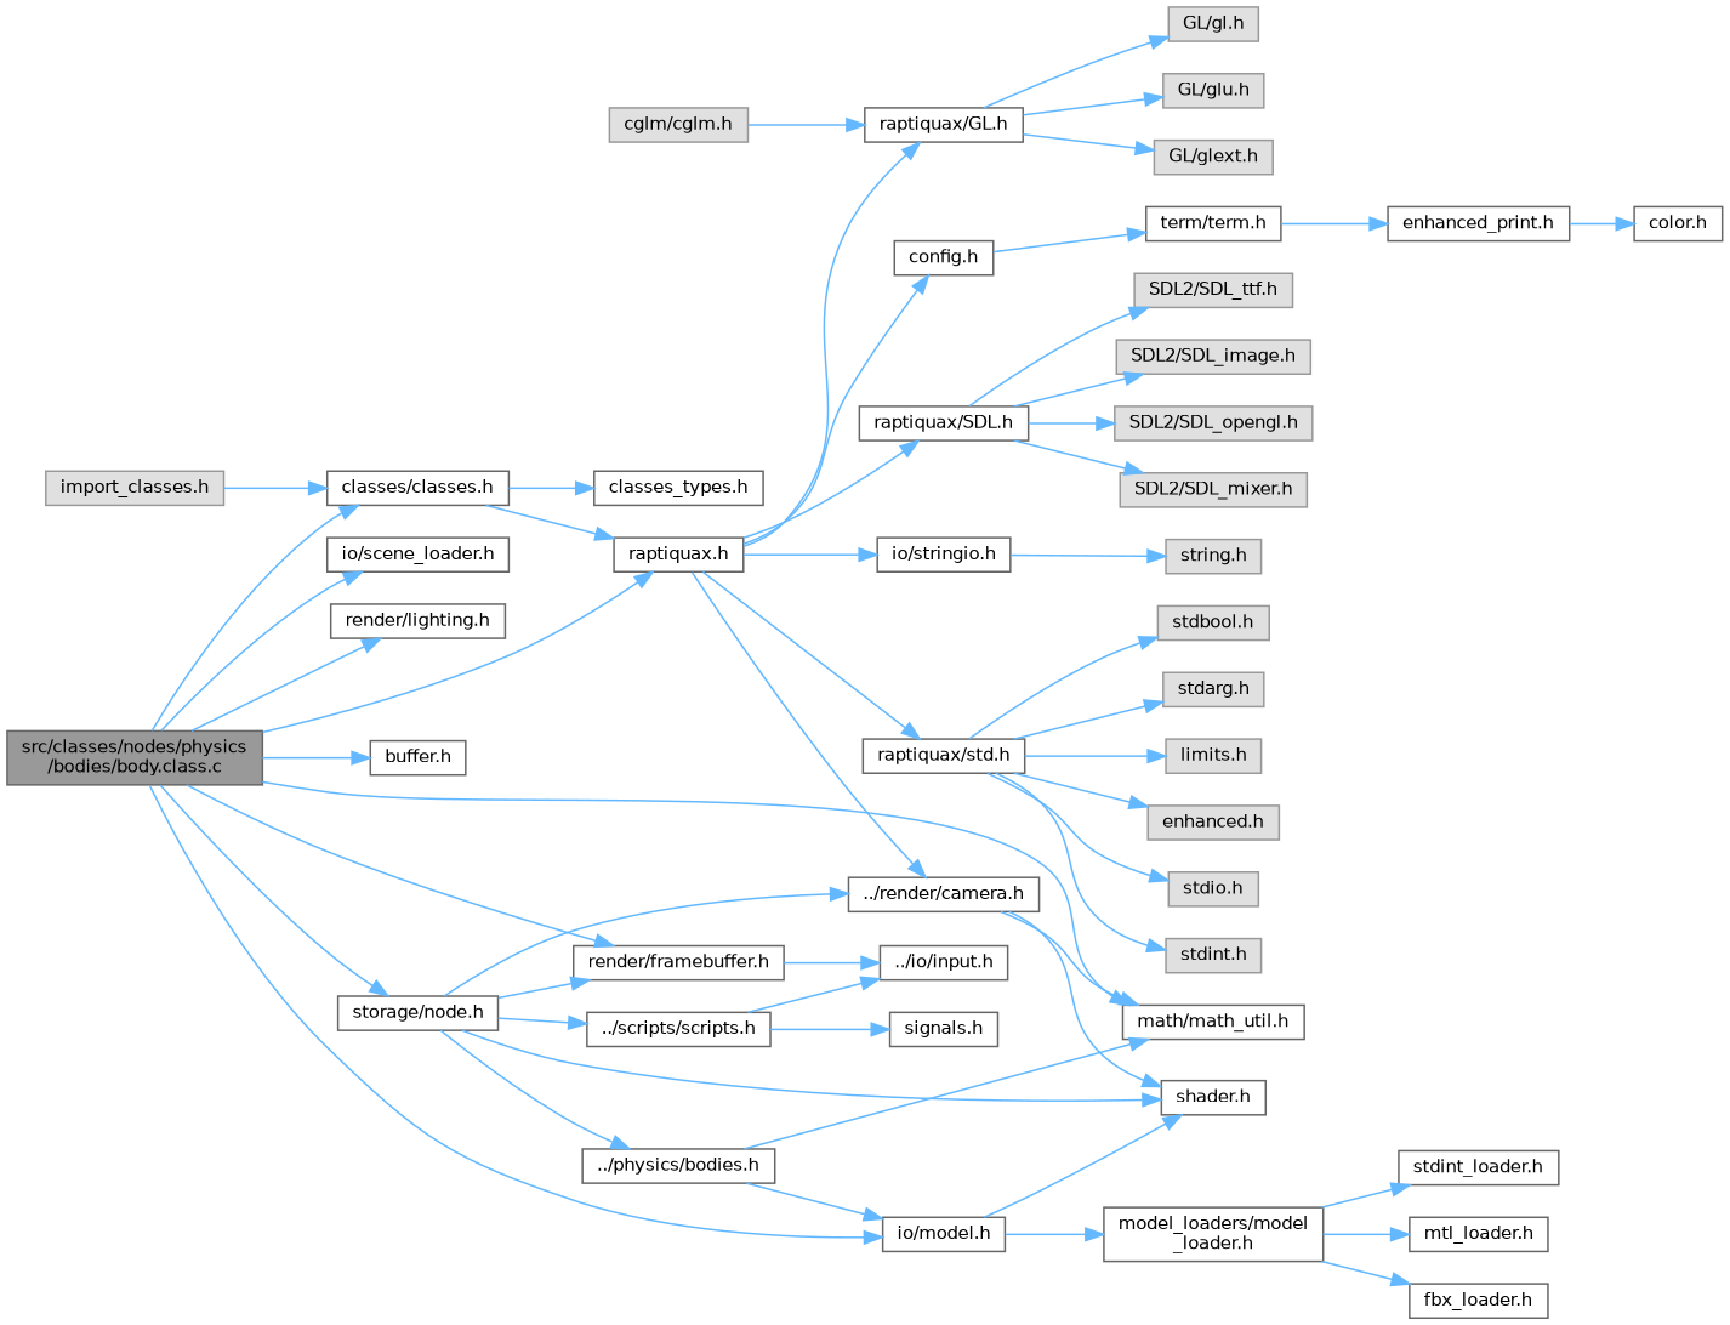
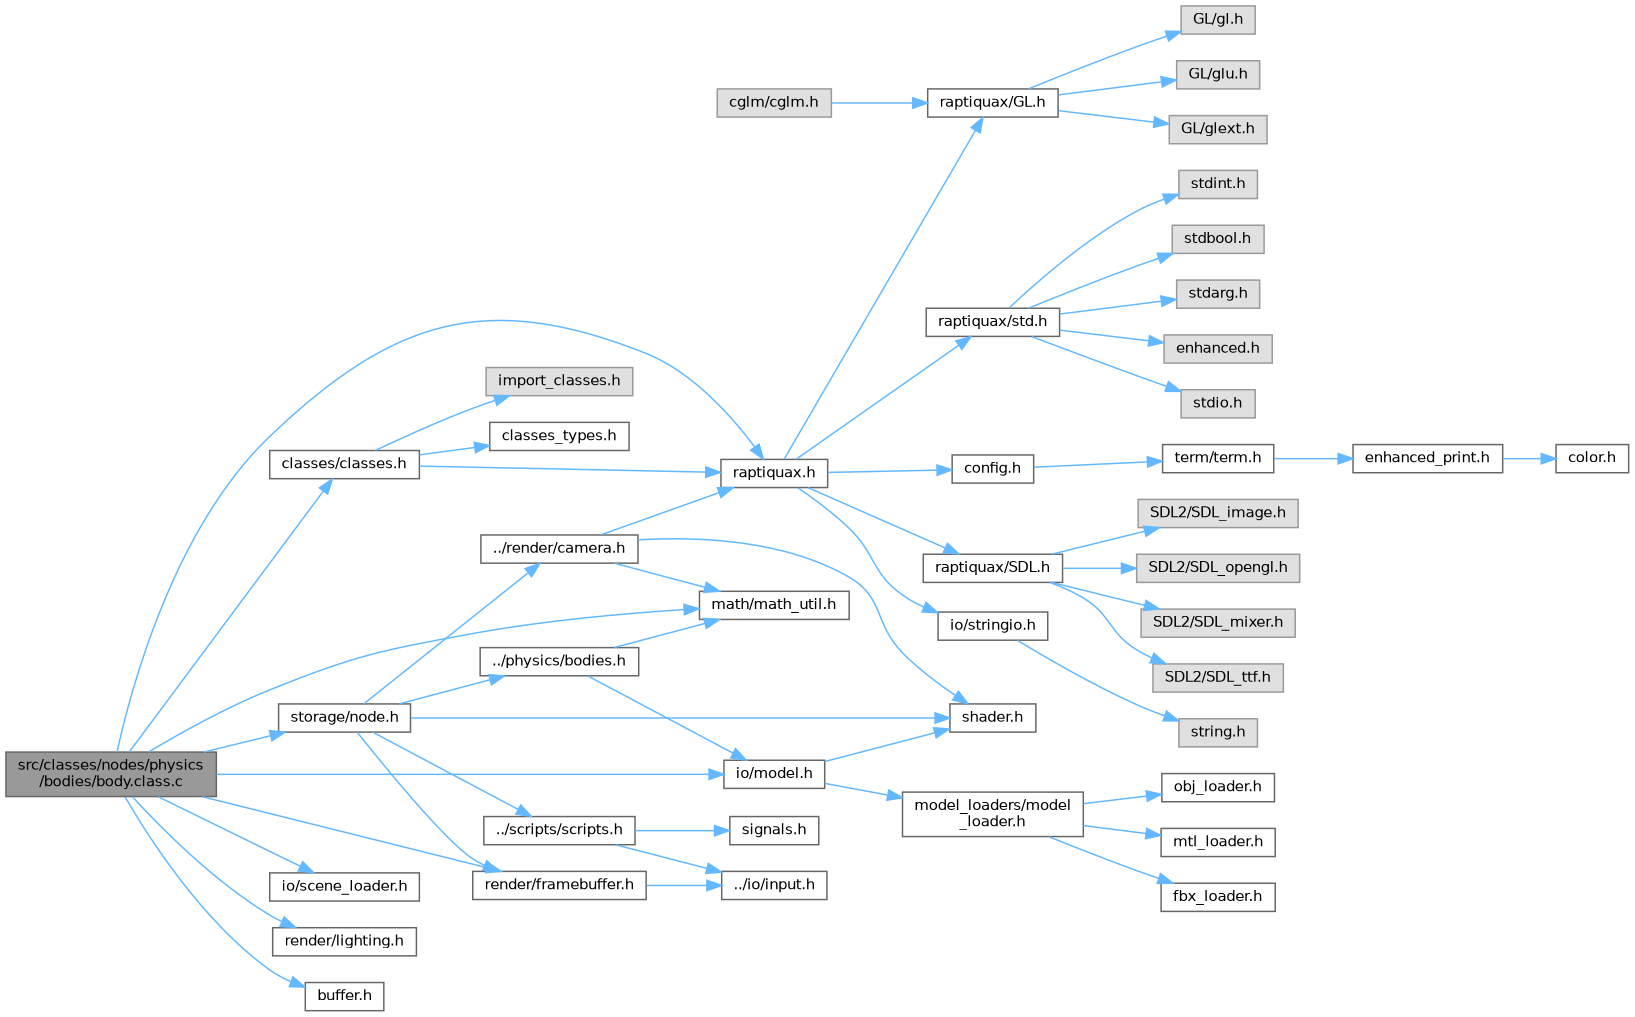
  digraph {
    rankdir=LR
    node [color=grey40 fillcolor=white fontname=Helvetica fontsize=10 shape=box style=filled]
    edge [color=steelblue1 fontname=Helvetica fontsize=10 labelfontname=Helvetica labelfontsize=10 style=solid]
    n1 [color=gray40 fillcolor=grey60 fontcolor=black height=0.2 label="src/classes/nodes/physics\l/bodies/body.class.c" width=0.4]
    n2 [height=0.2 label="raptiquax.h" width=0.4]
    n3 [height=0.2 label="classes/classes.h" width=0.4]
    n4 [height=0.2 label="math/math_util.h" width=0.4]
    n5 [height=0.2 label="io/model.h" width=0.4]
    n6 [height=0.2 label="render/framebuffer.h" width=0.4]
    n7 [height=0.2 label="storage/node.h" width=0.4]
    n8 [height=0.2 label="io/scene_loader.h" width=0.4]
    n9 [height=0.2 label="render/lighting.h" width=0.4]
    n10 [height=0.2 label="buffer.h" width=0.4]
    n11 [height=0.2 label="raptiquax/std.h" width=0.4]
    n12 [height=0.2 label="raptiquax/GL.h" width=0.4]
    n13 [height=0.2 label="raptiquax/SDL.h" width=0.4]
    n14 [height=0.2 label="io/stringio.h" width=0.4]
    n15 [height=0.2 label="config.h" width=0.4]
    n16 [height=0.2 label="classes_types.h" width=0.4]
    n17 [color=grey60 fillcolor="#E0E0E0" height=0.2 label="import_classes.h" width=0.4]
    n18 [height=0.2 label="shader.h" width=0.4]
    n19 [height=0.2 label="model_loaders/model\l_loader.h" width=0.4]
    n20 [height=0.2 label="../io/input.h" width=0.4]
    n21 [height=0.2 label="../render/camera.h" width=0.4]
    n22 [height=0.2 label="../physics/bodies.h" width=0.4]
    n23 [height=0.2 label="../scripts/scripts.h" width=0.4]
    n24 [color=grey60 fillcolor="#E0E0E0" height=0.2 label="enhanced.h" width=0.4]
    n25 [color=grey60 fillcolor="#E0E0E0" height=0.2 label="stdio.h" width=0.4]
    n26 [color=grey60 fillcolor="#E0E0E0" height=0.2 label="stdint.h" width=0.4]
    n27 [color=grey60 fillcolor="#E0E0E0" height=0.2 label="stdbool.h" width=0.4]
    n28 [color=grey60 fillcolor="#E0E0E0" height=0.2 label="stdarg.h" width=0.4]
-   n29 [color=grey60 fillcolor="#E0E0E0" height=0.2 label="limits.h" width=0.4]
    n30 [color=grey60 fillcolor="#E0E0E0" height=0.2 label="GL/gl.h" width=0.4]
    n31 [color=grey60 fillcolor="#E0E0E0" height=0.2 label="GL/glu.h" width=0.4]
    n32 [color=grey60 fillcolor="#E0E0E0" height=0.2 label="GL/glext.h" width=0.4]
    n33 [color=grey60 fillcolor="#E0E0E0" height=0.2 label="SDL2/SDL_image.h" width=0.4]
    n34 [color=grey60 fillcolor="#E0E0E0" height=0.2 label="SDL2/SDL_opengl.h" width=0.4]
    n35 [color=grey60 fillcolor="#E0E0E0" height=0.2 label="SDL2/SDL_mixer.h" width=0.4]
    n36 [color=grey60 fillcolor="#E0E0E0" height=0.2 label="SDL2/SDL_ttf.h" width=0.4]
    n37 [color=grey60 fillcolor="#E0E0E0" height=0.2 label="string.h" width=0.4]
    n38 [height=0.2 label="term/term.h" width=0.4]
    n39 [color=grey60 fillcolor="#E0E0E0" height=0.2 label="cglm/cglm.h" width=0.4]
    n40 [height=0.2 label="enhanced_print.h" width=0.4]
    n41 [height=0.2 label="color.h" width=0.4]
-   n42 [height=0.2 label="stdint_loader.h" width=0.4]
+   n42 [height=0.2 label="obj_loader.h" width=0.4]
    n43 [height=0.2 label="mtl_loader.h" width=0.4]
    n44 [height=0.2 label="fbx_loader.h" width=0.4]
    n45 [height=0.2 label="signals.h" width=0.4]
    n1 -> n2
    n1 -> n3
    n1 -> n4
    n1 -> n5
    n1 -> n6
    n1 -> n7
    n1 -> n8
    n1 -> n9
    n1 -> n10
    n2 -> n11
    n2 -> n12
    n2 -> n13
    n2 -> n14
    n2 -> n15
    n3 -> n2
    n3 -> n16
-   n17 -> n3
+   n3 -> n17
    n5 -> n18
    n5 -> n19
    n6 -> n20
    n7 -> n6
    n7 -> n18
    n7 -> n21
    n7 -> n22
    n7 -> n23
    n11 -> n24
    n11 -> n25
    n11 -> n26
    n11 -> n27
    n11 -> n28
-   n11 -> n29
    n12 -> n30
    n12 -> n31
    n12 -> n32
    n13 -> n33
    n13 -> n34
    n13 -> n35
    n13 -> n36
    n14 -> n37
    n15 -> n38
    n19 -> n42
    n19 -> n43
    n19 -> n44
-   n2 -> n21
+   n21 -> n2
    n21 -> n4
    n21 -> n18
    n22 -> n4
    n22 -> n5
    n23 -> n20
    n23 -> n45
    n38 -> n40
    n39 -> n12
    n40 -> n41
  }
